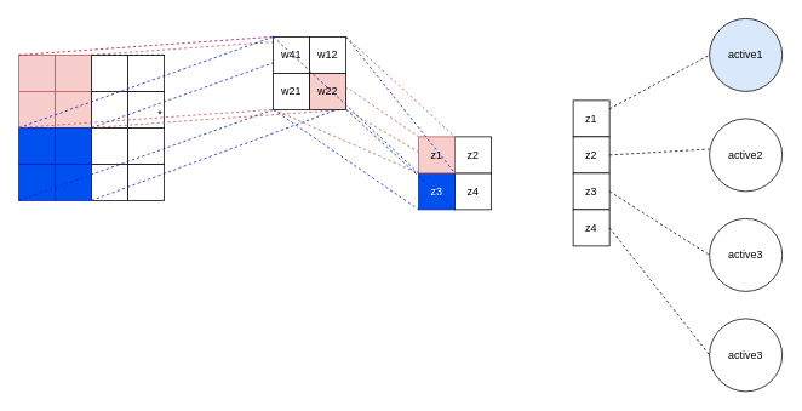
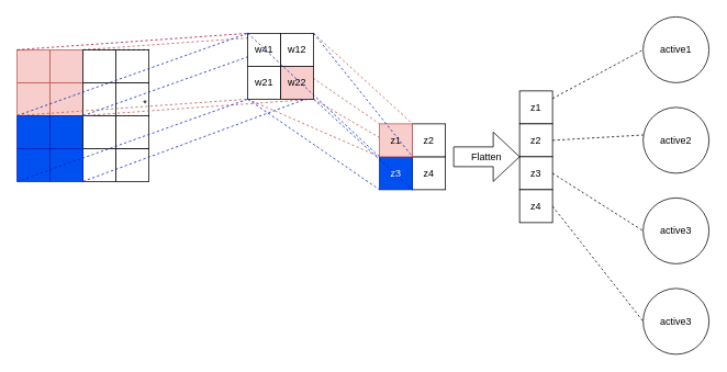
  <mxCell id="0" />
  <mxCell id="1" parent="0" />
  <mxCell id="2" value="" style="whiteSpace=wrap;html=1;aspect=fixed;" vertex="1" parent="1"><mxGeometry x="140" y="100" width="40" height="40" as="geometry" /></mxCell>
  <mxCell id="3" value="" style="whiteSpace=wrap;html=1;aspect=fixed;" vertex="1" parent="1"><mxGeometry x="140" y="60" width="40" height="40" as="geometry" /></mxCell>
  <mxCell id="4" value="&amp;nbsp;" style="whiteSpace=wrap;html=1;aspect=fixed;fillColor=#f8cecc;strokeColor=#b85450;" parent="1" vertex="1"><mxGeometry y="60" width="40" height="40" as="geometry" x="20" /></mxCell>
  <mxCell id="5" value="" style="whiteSpace=wrap;html=1;aspect=fixed;fillColor=#f8cecc;strokeColor=#b85450;" parent="1" vertex="1"><mxGeometry x="60" y="60" width="40" height="40" as="geometry" /></mxCell>
  <mxCell id="6" value="" style="whiteSpace=wrap;html=1;aspect=fixed;" parent="1" vertex="1"><mxGeometry x="100" y="60" width="40" height="40" as="geometry" /></mxCell>
  <mxCell id="7" value="" style="whiteSpace=wrap;html=1;aspect=fixed;fillColor=#f8cecc;strokeColor=#b85450;" parent="1" vertex="1"><mxGeometry y="100" width="40" height="40" as="geometry" x="20" /></mxCell>
  <mxCell id="8" value="" style="whiteSpace=wrap;html=1;aspect=fixed;fillColor=#f8cecc;strokeColor=#b85450;" parent="1" vertex="1"><mxGeometry x="60" y="100" width="40" height="40" as="geometry" /></mxCell>
  <mxCell id="9" value="" style="whiteSpace=wrap;html=1;aspect=fixed;" parent="1" vertex="1"><mxGeometry x="100" y="100" width="40" height="40" as="geometry" /></mxCell>
  <mxCell id="10" value="" style="whiteSpace=wrap;html=1;aspect=fixed;fillColor=#0050ef;fontColor=#ffffff;strokeColor=#001DBC;" parent="1" vertex="1"><mxGeometry y="140" width="40" height="40" as="geometry" x="20" /></mxCell>
  <mxCell id="11" value="" style="whiteSpace=wrap;html=1;aspect=fixed;fillColor=#0050ef;fontColor=#ffffff;strokeColor=#001DBC;" parent="1" vertex="1"><mxGeometry x="60" y="140" width="40" height="40" as="geometry" /></mxCell>
  <mxCell id="12" value="" style="whiteSpace=wrap;html=1;aspect=fixed;" parent="1" vertex="1"><mxGeometry x="100" y="140" width="40" height="40" as="geometry" /></mxCell>
  <mxCell id="13" value="*" style="text;html=1;align=center;verticalAlign=middle;resizable=0;points=[];autosize=1;strokeColor=none;fillColor=none;" parent="1" vertex="1"><mxGeometry x="160" y="110" width="30" height="30" as="geometry" /></mxCell>
- <mxCell id="14" value="active1" style="ellipse;whiteSpace=wrap;html=1;aspect=fixed;fillColor=#dae8fc;" parent="1" vertex="1"><mxGeometry x="780" y="20" width="80" height="80" as="geometry" /></mxCell>
+ <mxCell id="14" value="active1" style="ellipse;whiteSpace=wrap;html=1;aspect=fixed;" parent="1" vertex="1"><mxGeometry x="780" y="20" width="80" height="80" as="geometry" /></mxCell>
  <mxCell id="15" value="active2" style="ellipse;whiteSpace=wrap;html=1;aspect=fixed;" parent="1" vertex="1"><mxGeometry x="780" y="130" width="80" height="80" as="geometry" /></mxCell>
  <mxCell id="16" value="active3" style="ellipse;whiteSpace=wrap;html=1;aspect=fixed;" parent="1" vertex="1"><mxGeometry x="780" y="240" width="80" height="80" as="geometry" /></mxCell>
  <mxCell id="17" value="z1" style="whiteSpace=wrap;html=1;aspect=fixed;" parent="1" vertex="1"><mxGeometry x="630" y="110" width="40" height="40" as="geometry" /></mxCell>
  <mxCell id="18" value="z2" style="whiteSpace=wrap;html=1;aspect=fixed;" parent="1" vertex="1"><mxGeometry x="630" y="150" width="40" height="40" as="geometry" /></mxCell>
  <mxCell id="19" value="z3" style="whiteSpace=wrap;html=1;aspect=fixed;" parent="1" vertex="1"><mxGeometry x="630" y="190" width="40" height="40" as="geometry" /></mxCell>
  <mxCell id="20" value="z4" style="whiteSpace=wrap;html=1;aspect=fixed;" parent="1" vertex="1"><mxGeometry x="630" y="230" width="40" height="40" as="geometry" /></mxCell>
  <mxCell id="21" value="" style="endArrow=none;html=1;rounded=0;exitX=0;exitY=0;exitDx=0;exitDy=0;entryX=0;entryY=0;entryDx=0;entryDy=0;dashed=1;fillColor=#d80073;strokeColor=#A50040;" edge="1" parent="1" source="4" target="42"><mxGeometry width="50" height="50" relative="1" as="geometry"><mxPoint x="410" y="330" as="sourcePoint" /><mxPoint x="460" y="280" as="targetPoint" /></mxGeometry></mxCell>
  <mxCell id="22" value="" style="endArrow=none;html=1;rounded=0;entryX=1;entryY=0;entryDx=0;entryDy=0;dashed=1;startArrow=none;fillColor=#f8cecc;strokeColor=#b85450;" edge="1" parent="1" target="43"><mxGeometry width="50" height="50" relative="1" as="geometry"><mxPoint x="100" y="60" as="sourcePoint" /><mxPoint x="300" y="170" as="targetPoint" /></mxGeometry></mxCell>
  <mxCell id="23" value="" style="endArrow=none;html=1;rounded=0;entryX=0;entryY=0;entryDx=0;entryDy=0;dashed=1;exitX=0;exitY=0;exitDx=0;exitDy=0;fillColor=#f8cecc;strokeColor=#b85450;" edge="1" parent="1" source="42" target="31"><mxGeometry width="50" height="50" relative="1" as="geometry"><mxPoint x="380" y="90" as="sourcePoint" /><mxPoint x="510" y="160" as="targetPoint" /></mxGeometry></mxCell>
  <mxCell id="24" value="" style="endArrow=none;html=1;rounded=0;entryX=0;entryY=1;entryDx=0;entryDy=0;dashed=1;fillColor=#f8cecc;strokeColor=#b85450;exitX=1;exitY=1;exitDx=0;exitDy=0;" edge="1" parent="1" source="46" target="30"><mxGeometry width="50" height="50" relative="1" as="geometry"><mxPoint x="370" y="160" as="sourcePoint" /><mxPoint x="520" y="170" as="targetPoint" /></mxGeometry></mxCell>
  <mxCell id="25" value="" style="endArrow=none;html=1;rounded=0;dashed=1;exitX=0;exitY=1;exitDx=0;exitDy=0;fillColor=#f8cecc;strokeColor=#b85450;" edge="1" parent="1" source="45"><mxGeometry width="50" height="50" relative="1" as="geometry"><mxPoint x="380" y="170" as="sourcePoint" /><mxPoint x="460" y="190" as="targetPoint" /></mxGeometry></mxCell>
  <mxCell id="26" value="" style="endArrow=none;html=1;rounded=0;entryX=0;entryY=0.5;entryDx=0;entryDy=0;dashed=1;" edge="1" parent="1" source="17" target="14"><mxGeometry width="50" height="50" relative="1" as="geometry"><mxPoint x="680" y="120" as="sourcePoint" /><mxPoint x="560" y="170" as="targetPoint" /></mxGeometry></mxCell>
  <mxCell id="27" value="" style="endArrow=none;html=1;rounded=0;entryX=0;entryY=0.419;entryDx=0;entryDy=0;dashed=1;exitX=1;exitY=0.5;exitDx=0;exitDy=0;entryPerimeter=0;" edge="1" parent="1" source="18" target="15"><mxGeometry width="50" height="50" relative="1" as="geometry"><mxPoint x="680" y="180" as="sourcePoint" /><mxPoint x="790" y="70" as="targetPoint" /></mxGeometry></mxCell>
  <mxCell id="28" value="z4" style="whiteSpace=wrap;html=1;aspect=fixed;" parent="1" vertex="1"><mxGeometry x="500" y="190" width="40" height="40" as="geometry" /></mxCell>
  <mxCell id="29" value="z3" style="whiteSpace=wrap;html=1;aspect=fixed;fillColor=#0050ef;fontColor=#ffffff;strokeColor=#001DBC;" parent="1" vertex="1"><mxGeometry x="460" y="190" width="40" height="40" as="geometry" /></mxCell>
  <mxCell id="30" value="z2" style="whiteSpace=wrap;html=1;aspect=fixed;" parent="1" vertex="1"><mxGeometry x="500" y="150" width="40" height="40" as="geometry" /></mxCell>
  <mxCell id="31" value="z1" style="whiteSpace=wrap;html=1;aspect=fixed;fillColor=#f8cecc;strokeColor=#b85450;" parent="1" vertex="1"><mxGeometry x="460" y="150" width="40" height="40" as="geometry" /></mxCell>
  <mxCell id="32" value="" style="endArrow=none;html=1;rounded=0;entryX=1;entryY=0;entryDx=0;entryDy=0;dashed=1;" edge="1" parent="1" target="3"><mxGeometry width="50" height="50" relative="1" as="geometry"><mxPoint x="100" y="60" as="sourcePoint" /><mxPoint x="370" y="80" as="targetPoint" /></mxGeometry></mxCell>
  <mxCell id="33" value="" style="whiteSpace=wrap;html=1;aspect=fixed;" vertex="1" parent="1"><mxGeometry x="100" y="180" width="40" height="40" as="geometry" /></mxCell>
  <mxCell id="34" value="" style="whiteSpace=wrap;html=1;aspect=fixed;fillColor=#0050ef;fontColor=#ffffff;strokeColor=#001DBC;" vertex="1" parent="1"><mxGeometry x="60" y="180" width="40" height="40" as="geometry" /></mxCell>
  <mxCell id="35" value="" style="whiteSpace=wrap;html=1;aspect=fixed;fillColor=#0050ef;fontColor=#ffffff;strokeColor=#001DBC;" vertex="1" parent="1"><mxGeometry y="180" width="40" height="40" as="geometry" x="20" /></mxCell>
  <mxCell id="36" value="" style="whiteSpace=wrap;html=1;aspect=fixed;" vertex="1" parent="1"><mxGeometry x="140" y="180" width="40" height="40" as="geometry" /></mxCell>
  <mxCell id="37" value="" style="whiteSpace=wrap;html=1;aspect=fixed;" vertex="1" parent="1"><mxGeometry x="140" y="140" width="40" height="40" as="geometry" /></mxCell>
  <mxCell id="38" value="" style="endArrow=none;html=1;rounded=0;entryX=1;entryY=1;entryDx=0;entryDy=0;dashed=1;startArrow=none;exitX=0;exitY=1;exitDx=0;exitDy=0;fillColor=#f8cecc;strokeColor=#b85450;" edge="1" parent="1" source="9" target="46"><mxGeometry width="50" height="50" relative="1" as="geometry"><mxPoint x="110" y="70" as="sourcePoint" /><mxPoint x="380" y="90" as="targetPoint" /></mxGeometry></mxCell>
  <mxCell id="39" value="" style="endArrow=none;html=1;rounded=0;dashed=1;startArrow=none;exitX=0;exitY=0;exitDx=0;exitDy=0;fillColor=#f8cecc;strokeColor=#b85450;entryX=0;entryY=1;entryDx=0;entryDy=0;" edge="1" parent="1" source="10" target="45"><mxGeometry width="50" height="50" relative="1" as="geometry"><mxPoint x="110" y="150" as="sourcePoint" /><mxPoint x="440" y="390" as="targetPoint" /></mxGeometry></mxCell>
  <mxCell id="40" value="" style="endArrow=none;html=1;rounded=0;dashed=1;startArrow=none;fillColor=#0050ef;strokeColor=#001DBC;exitX=1;exitY=0;exitDx=0;exitDy=0;entryX=1;entryY=0;entryDx=0;entryDy=0;" edge="1" parent="1" source="11" target="43"><mxGeometry width="50" height="50" relative="1" as="geometry"><mxPoint x="30" y="140" as="sourcePoint" /><mxPoint x="290" y="160" as="targetPoint" /></mxGeometry></mxCell>
  <mxCell id="41" value="" style="group" vertex="1" connectable="0" parent="1"><mxGeometry x="300" y="40" width="80" height="80" as="geometry" /></mxCell>
  <mxCell id="42" value="w41" style="whiteSpace=wrap;html=1;aspect=fixed;" parent="41" vertex="1"><mxGeometry width="40" height="40" as="geometry" /></mxCell>
  <mxCell id="43" value="w12" style="whiteSpace=wrap;html=1;aspect=fixed;" parent="41" vertex="1"><mxGeometry x="40" width="40" height="40" as="geometry" /></mxCell>
  <mxCell id="44" value="" style="endArrow=none;html=1;rounded=0;entryX=0;entryY=0;entryDx=0;entryDy=0;dashed=1;exitX=1;exitY=0;exitDx=0;exitDy=0;fillColor=#f8cecc;strokeColor=#b85450;" edge="1" parent="41" source="43" target="30"><mxGeometry width="50" height="50" relative="1" as="geometry"><mxPoint x="70" as="sourcePoint" /><mxPoint x="270" y="20" as="targetPoint" /></mxGeometry></mxCell>
  <mxCell id="45" value="w21" style="whiteSpace=wrap;html=1;aspect=fixed;fillStyle=auto;gradientColor=none;" parent="41" vertex="1"><mxGeometry y="40" width="40" height="40" as="geometry" /></mxCell>
  <mxCell id="46" value="w22" style="whiteSpace=wrap;html=1;aspect=fixed;fillStyle=solid;fillColor=#f8cecc;" parent="41" vertex="1"><mxGeometry x="40" y="40" width="40" height="40" as="geometry" /></mxCell>
  <mxCell id="47" value="" style="endArrow=none;html=1;rounded=0;dashed=1;startArrow=none;fillColor=#0050ef;strokeColor=#001DBC;exitX=0;exitY=0;exitDx=0;exitDy=0;entryX=0;entryY=0;entryDx=0;entryDy=0;" edge="1" parent="1" source="10" target="42"><mxGeometry width="50" height="50" relative="1" as="geometry"><mxPoint x="110" y="150" as="sourcePoint" /><mxPoint x="390" y="50" as="targetPoint" /></mxGeometry></mxCell>
  <mxCell id="48" value="" style="endArrow=none;html=1;rounded=0;dashed=1;startArrow=none;fillColor=#0050ef;strokeColor=#001DBC;exitX=0;exitY=1;exitDx=0;exitDy=0;entryX=0.75;entryY=1;entryDx=0;entryDy=0;" edge="1" parent="1" source="33" target="46"><mxGeometry width="50" height="50" relative="1" as="geometry"><mxPoint x="110" y="150" as="sourcePoint" /><mxPoint x="390" y="50" as="targetPoint" /></mxGeometry></mxCell>
  <mxCell id="49" value="" style="endArrow=none;html=1;rounded=0;dashed=1;startArrow=none;fillColor=#0050ef;strokeColor=#001DBC;exitX=0;exitY=1;exitDx=0;exitDy=0;entryX=0;entryY=1;entryDx=0;entryDy=0;" edge="1" parent="1" source="35" target="45"><mxGeometry width="50" height="50" relative="1" as="geometry"><mxPoint x="110" y="230" as="sourcePoint" /><mxPoint x="380" y="130" as="targetPoint" /></mxGeometry></mxCell>
  <mxCell id="50" value="" style="endArrow=none;html=1;rounded=0;dashed=1;startArrow=none;fillColor=#0050ef;strokeColor=#001DBC;exitX=1;exitY=0;exitDx=0;exitDy=0;entryX=1;entryY=0;entryDx=0;entryDy=0;" edge="1" parent="1" source="43" target="29"><mxGeometry width="50" height="50" relative="1" as="geometry"><mxPoint x="110" y="230" as="sourcePoint" /><mxPoint x="380" y="130" as="targetPoint" /></mxGeometry></mxCell>
  <mxCell id="51" value="" style="endArrow=none;html=1;rounded=0;dashed=1;startArrow=none;fillColor=#0050ef;strokeColor=#001DBC;exitX=0;exitY=0;exitDx=0;exitDy=0;entryX=0;entryY=1;entryDx=0;entryDy=0;" edge="1" parent="1" source="42" target="31"><mxGeometry width="50" height="50" relative="1" as="geometry"><mxPoint x="390" y="50" as="sourcePoint" /><mxPoint x="510" y="200" as="targetPoint" /></mxGeometry></mxCell>
  <mxCell id="52" value="" style="endArrow=none;html=1;rounded=0;dashed=1;startArrow=none;fillColor=#0050ef;strokeColor=#001DBC;exitX=0;exitY=1;exitDx=0;exitDy=0;entryX=0;entryY=1;entryDx=0;entryDy=0;" edge="1" parent="1" source="45" target="29"><mxGeometry width="50" height="50" relative="1" as="geometry"><mxPoint x="310" y="50" as="sourcePoint" /><mxPoint x="470" y="200" as="targetPoint" /></mxGeometry></mxCell>
  <mxCell id="53" value="" style="endArrow=none;html=1;rounded=0;dashed=1;startArrow=none;fillColor=#0050ef;strokeColor=#001DBC;entryX=1;entryY=1;entryDx=0;entryDy=0;" edge="1" parent="1" target="29"><mxGeometry width="50" height="50" relative="1" as="geometry"><mxPoint x="380" y="120" as="sourcePoint" /><mxPoint x="470" y="280" as="targetPoint" /></mxGeometry></mxCell>
+ <mxCell id="54" value="Flatten" style="shape=singleArrow;whiteSpace=wrap;html=1;arrowWidth=0.4;arrowSize=0.4;fillStyle=auto;" vertex="1" parent="1"><mxGeometry x="550" y="160" width="80" height="60" as="geometry" /></mxCell>
  <mxCell id="55" value="" style="endArrow=none;html=1;rounded=0;entryX=0;entryY=0.5;entryDx=0;entryDy=0;dashed=1;exitX=1;exitY=0.5;exitDx=0;exitDy=0;" edge="1" parent="1" source="19" target="16"><mxGeometry width="50" height="50" relative="1" as="geometry"><mxPoint x="680" y="180" as="sourcePoint" /><mxPoint x="790" y="173.52" as="targetPoint" /></mxGeometry></mxCell>
  <mxCell id="56" value="active3" style="ellipse;whiteSpace=wrap;html=1;aspect=fixed;" vertex="1" parent="1"><mxGeometry x="780" y="350" width="80" height="80" as="geometry" /></mxCell>
  <mxCell id="57" value="" style="endArrow=none;html=1;rounded=0;entryX=0;entryY=0.5;entryDx=0;entryDy=0;dashed=1;exitX=1;exitY=0.5;exitDx=0;exitDy=0;" edge="1" parent="1" source="20" target="56"><mxGeometry width="50" height="50" relative="1" as="geometry"><mxPoint x="680" y="220" as="sourcePoint" /><mxPoint x="790" y="290" as="targetPoint" /></mxGeometry></mxCell>
